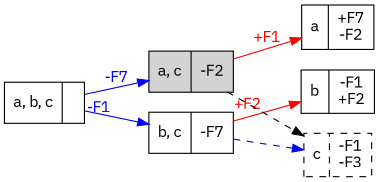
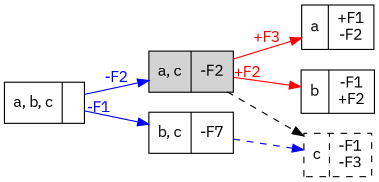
  digraph {
    fontname="IBM Plex Sans"
    rankdir=LR
    node [fontname="IBM Plex Sans" shape=record]
    edge [color=blue fontname="IBM Plex Sans"]
-   n1 [label="{<segs> a |<feats> +F7\n-F2 }"]
+   n1 [label="{<segs> a |<feats> +F1\n-F2 }"]
    n2 [label="{<segs> b |<feats> -F1\n+F2 }"]
    n3 [label="{<segs> c |<feats> -F1\n-F3 }" style=dashed]
    n4 [label="{<segs> a, b, c |<feats>  }"]
    n5 [label="{<segs> b, c |<feats> -F7 }"]
    n6 [label="{<segs> a, c |<feats> -F2 }" style=filled]
    subgraph sub_1 {
      rank=same
      n1
      n2
      n3
    }
    n4 -> n5 [fontcolor=blue xlabel="-F1"]
-   n4 -> n6 [fontcolor=blue label="-F7"]
-   n5 -> n2 [color=red fontcolor=red xlabel="+F2"]
+   n4 -> n6 [fontcolor=blue label="-F2"]
+   n6 -> n2 [color=red fontcolor=red xlabel="+F2"]
    n5 -> n3 [style=dashed]
-   n6 -> n1 [color=red fontcolor=red label="+F1"]
+   n6 -> n1 [color=red fontcolor=red label="+F3"]
    n6 -> n3 [style=dashed color=""]
  }
